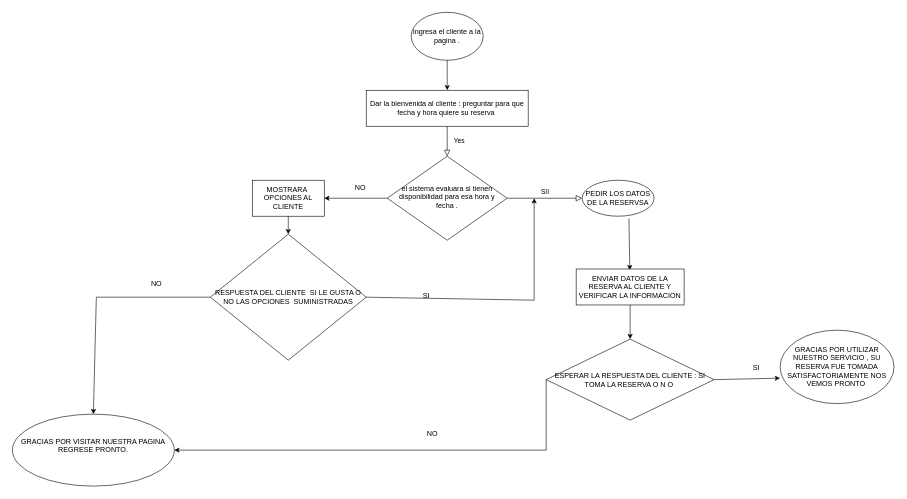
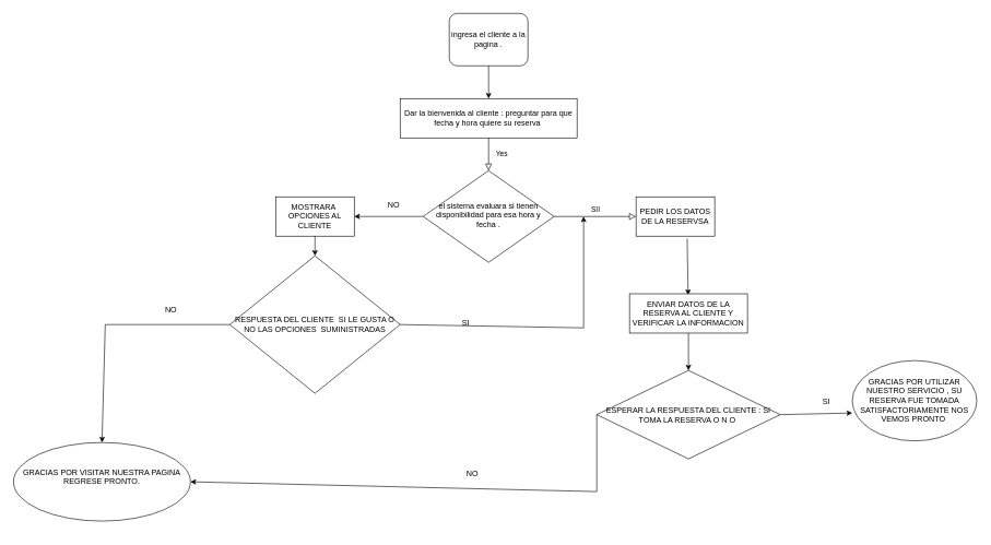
  <mxCell id="0" />
  <mxCell id="1" parent="0" />
  <mxCell id="2" value="Yes" style="rounded=0;html=1;jettySize=auto;orthogonalLoop=1;fontSize=11;endArrow=block;endFill=0;endSize=8;strokeWidth=1;shadow=0;labelBackgroundColor=none;edgeStyle=orthogonalEdgeStyle;exitX=0.5;exitY=1;exitDx=0;exitDy=0;" parent="1" source="6" target="4" edge="1"><mxGeometry y="20" relative="1" as="geometry"><mxPoint as="offset" /><mxPoint x="670" y="170" as="sourcePoint" /></mxGeometry></mxCell>
  <mxCell id="3" value="SII" style="edgeStyle=orthogonalEdgeStyle;rounded=0;html=1;jettySize=auto;orthogonalLoop=1;fontSize=11;endArrow=block;endFill=0;endSize=8;strokeWidth=1;shadow=0;labelBackgroundColor=none;entryX=0;entryY=0.5;entryDx=0;entryDy=0;" parent="1" source="4" target="9" edge="1"><mxGeometry y="10" relative="1" as="geometry"><mxPoint as="offset" /><mxPoint x="910" y="330" as="targetPoint" /></mxGeometry></mxCell>
  <mxCell id="4" value="el sistema evaluara si tienen disponibilidad para esa hora y fecha ." style="rhombus;whiteSpace=wrap;html=1;shadow=0;fontFamily=Helvetica;fontSize=12;align=center;strokeWidth=1;spacing=6;spacingTop=-4;" parent="1" vertex="1"><mxGeometry x="645" y="260" width="200" height="140" as="geometry" /></mxCell>
- <mxCell id="5" value="ingresa el cliente a la pagina ." style="ellipse;whiteSpace=wrap;html=1;" vertex="1" parent="1"><mxGeometry x="685" y="20" width="120" height="80" as="geometry" /></mxCell>
+ <mxCell id="5" value="ingresa el cliente a la pagina ." style="whiteSpace=wrap;html=1;rounded=1;" vertex="1" parent="1"><mxGeometry x="685" y="20" width="120" height="80" as="geometry" /></mxCell>
  <mxCell id="6" value="Dar la bienvenida al cliente : preguntar para que fecha y hora quiere su reserva&amp;nbsp;" style="rounded=0;whiteSpace=wrap;html=1;" vertex="1" parent="1"><mxGeometry x="610" y="150" width="270" height="60" as="geometry" /></mxCell>
  <mxCell id="7" value="" style="endArrow=classic;html=1;rounded=0;entryX=0.5;entryY=0;entryDx=0;entryDy=0;exitX=0.5;exitY=1;exitDx=0;exitDy=0;" edge="1" parent="1" source="5" target="6"><mxGeometry width="50" height="50" relative="1" as="geometry"><mxPoint x="920" y="250" as="sourcePoint" /><mxPoint x="970" y="200" as="targetPoint" /></mxGeometry></mxCell>
  <mxCell id="8" value="MOSTRARA&amp;nbsp; OPCIONES AL CLIENTE" style="rounded=0;whiteSpace=wrap;html=1;" vertex="1" parent="1"><mxGeometry x="420" y="300" width="120" height="60" as="geometry" /></mxCell>
- <mxCell id="9" value="PEDIR LOS DATOS DE LA RESERVSA" style="ellipse;whiteSpace=wrap;html=1;" vertex="1" parent="1"><mxGeometry x="970" y="300" width="120" height="60" as="geometry" /></mxCell>
+ <mxCell id="9" value="PEDIR LOS DATOS DE LA RESERVSA" style="rounded=0;whiteSpace=wrap;html=1;" vertex="1" parent="1"><mxGeometry x="970" y="300" width="120" height="60" as="geometry" /></mxCell>
  <mxCell id="10" value="" style="endArrow=classic;html=1;rounded=0;entryX=1;entryY=0.5;entryDx=0;entryDy=0;exitX=0;exitY=0.5;exitDx=0;exitDy=0;" edge="1" parent="1" source="4" target="8"><mxGeometry width="50" height="50" relative="1" as="geometry"><mxPoint x="920" y="250" as="sourcePoint" /><mxPoint x="970" y="200" as="targetPoint" /></mxGeometry></mxCell>
  <mxCell id="11" value="NO" style="text;html=1;align=center;verticalAlign=middle;resizable=0;points=[];autosize=1;strokeColor=none;fillColor=none;" vertex="1" parent="1"><mxGeometry x="580" y="298" width="40" height="30" as="geometry" /></mxCell>
  <mxCell id="12" value="" style="endArrow=classic;html=1;rounded=0;exitX=0.5;exitY=1;exitDx=0;exitDy=0;" edge="1" parent="1" source="8" target="13"><mxGeometry width="50" height="50" relative="1" as="geometry"><mxPoint x="730" y="530" as="sourcePoint" /><mxPoint x="480" y="460" as="targetPoint" /></mxGeometry></mxCell>
  <mxCell id="13" value="RESPUESTA DEL CLIENTE&amp;nbsp; SI LE GUSTA O NO LAS OPCIONES&amp;nbsp; SUMINISTRADAS" style="rhombus;whiteSpace=wrap;html=1;" vertex="1" parent="1"><mxGeometry x="350" y="390" width="260" height="210" as="geometry" /></mxCell>
  <mxCell id="14" value="" style="endArrow=classic;html=1;rounded=0;exitX=1;exitY=0.5;exitDx=0;exitDy=0;" edge="1" parent="1" source="13"><mxGeometry width="50" height="50" relative="1" as="geometry"><mxPoint x="460" y="530" as="sourcePoint" /><mxPoint x="890" y="330" as="targetPoint" /><Array as="points"><mxPoint x="890" y="500" /></Array></mxGeometry></mxCell>
  <mxCell id="15" value="SI" style="text;html=1;align=center;verticalAlign=middle;resizable=0;points=[];autosize=1;strokeColor=none;fillColor=none;" vertex="1" parent="1"><mxGeometry x="695" y="478" width="30" height="30" as="geometry" /></mxCell>
  <mxCell id="16" value="" style="endArrow=classic;html=1;rounded=0;exitX=0;exitY=0.5;exitDx=0;exitDy=0;entryX=0.5;entryY=0;entryDx=0;entryDy=0;" edge="1" parent="1" source="13" target="18"><mxGeometry width="50" height="50" relative="1" as="geometry"><mxPoint x="470" y="530" as="sourcePoint" /><mxPoint x="170" y="590" as="targetPoint" /><Array as="points"><mxPoint x="160" y="495" /></Array></mxGeometry></mxCell>
  <mxCell id="17" value="NO" style="text;html=1;align=center;verticalAlign=middle;resizable=0;points=[];autosize=1;strokeColor=none;fillColor=none;" vertex="1" parent="1"><mxGeometry x="240" y="458" width="40" height="30" as="geometry" /></mxCell>
- <mxCell id="18" value="&#10;&lt;span style=&quot;color: rgb(0, 0, 0); font-family: Helvetica; font-size: 12px; font-style: normal; font-variant-ligatures: normal; font-variant-caps: normal; font-weight: 400; letter-spacing: normal; orphans: 2; text-align: center; text-indent: 0px; text-transform: none; widows: 2; word-spacing: 0px; -webkit-text-stroke-width: 0px; background-color: rgb(251, 251, 251); text-decoration-thickness: initial; text-decoration-style: initial; text-decoration-color: initial; float: none; display: inline !important;&quot;&gt;GRACIAS POR VISITAR NUESTRA PAGINA REGRESE PRONTO.&lt;/span&gt;&#10;&#10;" style="ellipse;whiteSpace=wrap;html=1;" vertex="1" parent="1"><mxGeometry x="20" y="690" width="270" height="120" as="geometry" /></mxCell>
+ <mxCell id="18" value="&#10;&lt;span style=&quot;color: rgb(0, 0, 0); font-family: Helvetica; font-size: 12px; font-style: normal; font-variant-ligatures: normal; font-variant-caps: normal; font-weight: 400; letter-spacing: normal; orphans: 2; text-align: center; text-indent: 0px; text-transform: none; widows: 2; word-spacing: 0px; -webkit-text-stroke-width: 0px; background-color: rgb(251, 251, 251); text-decoration-thickness: initial; text-decoration-style: initial; text-decoration-color: initial; float: none; display: inline !important;&quot;&gt;GRACIAS POR VISITAR NUESTRA PAGINA REGRESE PRONTO.&lt;/span&gt;&#10;&#10;" style="ellipse;whiteSpace=wrap;html=1;" vertex="1" parent="1"><mxGeometry x="20" y="675" width="270" height="120" as="geometry" /></mxCell>
  <mxCell id="19" value="" style="endArrow=classic;html=1;rounded=0;exitX=0.65;exitY=1.067;exitDx=0;exitDy=0;exitPerimeter=0;" edge="1" parent="1" source="9"><mxGeometry width="50" height="50" relative="1" as="geometry"><mxPoint x="1050" y="370" as="sourcePoint" /><mxPoint x="1049.483" y="450" as="targetPoint" /></mxGeometry></mxCell>
  <mxCell id="20" value="ENVIAR DATOS DE LA RESERVA AL CLIENTE Y VERIFICAR LA INFORMACION" style="rounded=0;whiteSpace=wrap;html=1;" vertex="1" parent="1"><mxGeometry x="960" y="448" width="180" height="60" as="geometry" /></mxCell>
  <mxCell id="21" value="ESPERAR LA RESPUESTA DEL CLIENTE : SI TOMA LA RESERVA O N O&amp;nbsp;" style="rhombus;whiteSpace=wrap;html=1;" vertex="1" parent="1"><mxGeometry x="910" y="565" width="280" height="135" as="geometry" /></mxCell>
  <mxCell id="22" value="" style="endArrow=classic;html=1;rounded=0;exitX=0.5;exitY=1;exitDx=0;exitDy=0;entryX=0.5;entryY=0;entryDx=0;entryDy=0;" edge="1" parent="1" source="20" target="21"><mxGeometry width="50" height="50" relative="1" as="geometry"><mxPoint x="1040" y="620" as="sourcePoint" /><mxPoint x="1090" y="570" as="targetPoint" /></mxGeometry></mxCell>
  <mxCell id="23" value="" style="endArrow=classic;html=1;rounded=0;exitX=1;exitY=0.5;exitDx=0;exitDy=0;" edge="1" parent="1" source="21"><mxGeometry width="50" height="50" relative="1" as="geometry"><mxPoint x="1040" y="620" as="sourcePoint" /><mxPoint x="1300" y="630" as="targetPoint" /></mxGeometry></mxCell>
  <mxCell id="24" value="" style="endArrow=classic;html=1;rounded=0;exitX=0;exitY=0.5;exitDx=0;exitDy=0;entryX=1;entryY=0.5;entryDx=0;entryDy=0;" edge="1" parent="1" source="21" target="18"><mxGeometry width="50" height="50" relative="1" as="geometry"><mxPoint x="1040" y="620" as="sourcePoint" /><mxPoint x="1090" y="570" as="targetPoint" /><Array as="points"><mxPoint x="910" y="750" /></Array></mxGeometry></mxCell>
  <mxCell id="25" value="NO" style="text;html=1;align=center;verticalAlign=middle;resizable=0;points=[];autosize=1;strokeColor=none;fillColor=none;" vertex="1" parent="1"><mxGeometry x="700" y="708" width="40" height="30" as="geometry" /></mxCell>
  <mxCell id="26" value="SI" style="text;html=1;align=center;verticalAlign=middle;resizable=0;points=[];autosize=1;strokeColor=none;fillColor=none;" vertex="1" parent="1"><mxGeometry x="1245" y="598" width="30" height="30" as="geometry" /></mxCell>
  <mxCell id="27" value="GRACIAS POR UTILIZAR NUESTRO SERVICIO , SU RESERVA FUE TOMADA SATISFACTORIAMENTE NOS VEMOS PRONTO&amp;nbsp;" style="ellipse;whiteSpace=wrap;html=1;" vertex="1" parent="1"><mxGeometry x="1300" y="550" width="190" height="122.5" as="geometry" /></mxCell>
